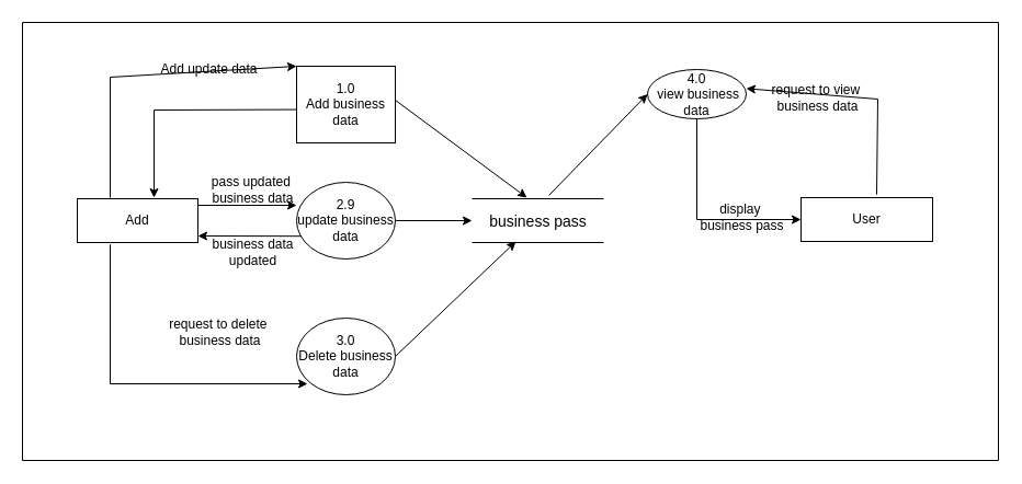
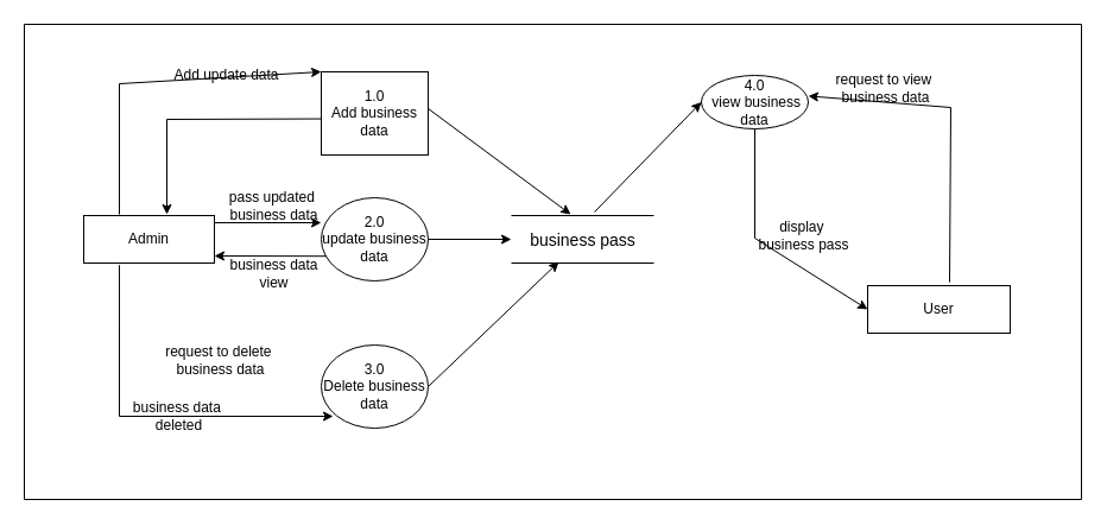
  <mxCell id="0" />
  <mxCell id="1" parent="0" />
- <mxCell id="2" value="Add" style="rounded=0;whiteSpace=wrap;html=1;" vertex="1" parent="1"><mxGeometry x="70" y="181" width="110" height="40" as="geometry" /></mxCell>
+ <mxCell id="2" value="Admin" style="rounded=0;whiteSpace=wrap;html=1;" vertex="1" parent="1"><mxGeometry x="70" y="181" width="110" height="40" as="geometry" /></mxCell>
  <mxCell id="3" value="1.0&lt;div&gt;Add business data&lt;/div&gt;" style="whiteSpace=wrap;html=1;rounded=0;" vertex="1" parent="1"><mxGeometry x="270" y="60" width="90" height="70" as="geometry" /></mxCell>
  <mxCell id="4" value="" style="group" vertex="1" connectable="0" parent="1"><mxGeometry x="430" y="181" width="120" height="40" as="geometry" /></mxCell>
  <mxCell id="5" value="" style="endArrow=none;html=1;rounded=0;" edge="1" parent="4"><mxGeometry width="50" height="50" relative="1" as="geometry"><mxPoint as="sourcePoint" /><mxPoint x="120" as="targetPoint" /></mxGeometry></mxCell>
  <mxCell id="6" value="" style="endArrow=none;html=1;rounded=0;" edge="1" parent="4"><mxGeometry width="50" height="50" relative="1" as="geometry"><mxPoint y="40" as="sourcePoint" /><mxPoint x="120" y="40" as="targetPoint" /></mxGeometry></mxCell>
  <mxCell id="7" value="&lt;font style=&quot;font-size: 14px;&quot;&gt;business pass&lt;/font&gt;" style="text;html=1;align=center;verticalAlign=middle;resizable=0;points=[];autosize=1;strokeColor=none;fillColor=none;" vertex="1" parent="4"><mxGeometry x="5" y="6" width="110" height="30" as="geometry" /></mxCell>
- <mxCell id="8" value="2.9&lt;div&gt;update business data&lt;/div&gt;" style="ellipse;whiteSpace=wrap;html=1;" vertex="1" parent="1"><mxGeometry x="270" y="166" width="90" height="70" as="geometry" /></mxCell>
+ <mxCell id="8" value="2.0&lt;div&gt;update business data&lt;/div&gt;" style="ellipse;whiteSpace=wrap;html=1;" vertex="1" parent="1"><mxGeometry x="270" y="166" width="90" height="70" as="geometry" /></mxCell>
  <mxCell id="9" value="3.0&lt;div&gt;Delete business data&lt;/div&gt;" style="ellipse;whiteSpace=wrap;html=1;" vertex="1" parent="1"><mxGeometry x="270" y="290" width="90" height="70" as="geometry" /></mxCell>
  <mxCell id="10" value="" style="endArrow=classic;html=1;rounded=0;entryX=0;entryY=0;entryDx=0;entryDy=0;" edge="1" parent="1" target="3"><mxGeometry width="50" height="50" relative="1" as="geometry"><mxPoint x="100" y="180" as="sourcePoint" /><mxPoint x="330" y="170" as="targetPoint" /><Array as="points"><mxPoint x="100" y="70" /></Array></mxGeometry></mxCell>
  <mxCell id="11" value="" style="endArrow=classic;html=1;rounded=0;exitX=-0.004;exitY=0.565;exitDx=0;exitDy=0;exitPerimeter=0;" edge="1" parent="1" source="3"><mxGeometry width="50" height="50" relative="1" as="geometry"><mxPoint x="280" y="220" as="sourcePoint" /><mxPoint x="140" y="180" as="targetPoint" /><Array as="points"><mxPoint x="140" y="100" /></Array></mxGeometry></mxCell>
  <mxCell id="12" value="" style="endArrow=classic;html=1;rounded=0;exitX=1;exitY=0.25;exitDx=0;exitDy=0;" edge="1" parent="1"><mxGeometry width="50" height="50" relative="1" as="geometry"><mxPoint x="180" y="187" as="sourcePoint" /><mxPoint x="270" y="187" as="targetPoint" /></mxGeometry></mxCell>
  <mxCell id="13" value="" style="endArrow=classic;html=1;rounded=0;exitX=0.049;exitY=0.703;exitDx=0;exitDy=0;exitPerimeter=0;" edge="1" parent="1" source="8"><mxGeometry width="50" height="50" relative="1" as="geometry"><mxPoint x="260" y="214.98" as="sourcePoint" /><mxPoint x="180" y="215" as="targetPoint" /></mxGeometry></mxCell>
  <mxCell id="14" value="" style="endArrow=classic;html=1;rounded=0;exitX=0.273;exitY=1.043;exitDx=0;exitDy=0;exitPerimeter=0;" edge="1" parent="1" source="2"><mxGeometry width="50" height="50" relative="1" as="geometry"><mxPoint x="230" y="400" as="sourcePoint" /><mxPoint x="280" y="350" as="targetPoint" /><Array as="points"><mxPoint x="100" y="350" /></Array></mxGeometry></mxCell>
  <mxCell id="15" value="Add update data" style="text;html=1;align=center;verticalAlign=middle;resizable=0;points=[];autosize=1;strokeColor=none;fillColor=none;" vertex="1" parent="1"><mxGeometry x="130" y="48" width="120" height="30" as="geometry" /></mxCell>
  <mxCell id="16" value="pass updated&amp;nbsp;&lt;div&gt;business data&lt;/div&gt;" style="text;html=1;align=center;verticalAlign=middle;resizable=0;points=[];autosize=1;strokeColor=none;fillColor=none;" vertex="1" parent="1"><mxGeometry x="180" y="153" width="100" height="40" as="geometry" /></mxCell>
- <mxCell id="17" value="business data&lt;div&gt;updated&lt;/div&gt;" style="text;html=1;align=center;verticalAlign=middle;resizable=0;points=[];autosize=1;strokeColor=none;fillColor=none;" vertex="1" parent="1"><mxGeometry x="180" y="210" width="100" height="40" as="geometry" /></mxCell>
- <mxCell id="18" value="request to delete&amp;nbsp;&lt;div&gt;business data&lt;/div&gt;" style="text;html=1;align=center;verticalAlign=middle;resizable=0;points=[];autosize=1;strokeColor=none;fillColor=none;" vertex="1" parent="1"><mxGeometry x="140" y="283" width="120" height="40" as="geometry" /></mxCell>
+ <mxCell id="17" value="business data&lt;div&gt;view&lt;/div&gt;" style="text;html=1;align=center;verticalAlign=middle;resizable=0;points=[];autosize=1;strokeColor=none;fillColor=none;" vertex="1" parent="1"><mxGeometry x="180" y="210" width="100" height="40" as="geometry" /></mxCell>
+ <mxCell id="18" value="request to delete&amp;nbsp;&lt;div&gt;business data&lt;/div&gt;" style="text;html=1;align=center;verticalAlign=middle;resizable=0;points=[];autosize=1;strokeColor=none;fillColor=none;" vertex="1" parent="1"><mxGeometry x="125" y="283" width="120" height="40" as="geometry" /></mxCell>
+ <mxCell id="19" value="business data&amp;nbsp;&lt;div&gt;deleted&lt;/div&gt;" style="text;html=1;align=center;verticalAlign=middle;resizable=0;points=[];autosize=1;strokeColor=none;fillColor=none;" vertex="1" parent="1"><mxGeometry x="100" y="330" width="100" height="40" as="geometry" /></mxCell>
  <mxCell id="20" value="" style="endArrow=classic;html=1;rounded=0;exitX=1.005;exitY=0.447;exitDx=0;exitDy=0;exitPerimeter=0;" edge="1" parent="1" source="3"><mxGeometry width="50" height="50" relative="1" as="geometry"><mxPoint x="530" y="260" as="sourcePoint" /><mxPoint x="480" y="180" as="targetPoint" /></mxGeometry></mxCell>
- <mxCell id="21" value="User" style="rounded=0;whiteSpace=wrap;html=1;" vertex="1" parent="1"><mxGeometry x="730" y="180" width="120" height="40" as="geometry" /></mxCell>
+ <mxCell id="21" value="User" style="rounded=0;whiteSpace=wrap;html=1;" vertex="1" parent="1"><mxGeometry x="730" y="240" width="120" height="40" as="geometry" /></mxCell>
  <mxCell id="22" value="4.0&lt;div&gt;&amp;nbsp;view business data&lt;/div&gt;" style="ellipse;whiteSpace=wrap;html=1;" vertex="1" parent="1"><mxGeometry x="590" y="63" width="90" height="45" as="geometry" /></mxCell>
  <mxCell id="23" value="" style="endArrow=classic;html=1;rounded=0;entryX=1;entryY=0.386;entryDx=0;entryDy=0;entryPerimeter=0;exitX=0.575;exitY=-0.071;exitDx=0;exitDy=0;exitPerimeter=0;" edge="1" parent="1" source="21" target="22"><mxGeometry width="50" height="50" relative="1" as="geometry"><mxPoint x="540" y="230" as="sourcePoint" /><mxPoint x="590" y="180" as="targetPoint" /><Array as="points"><mxPoint x="800" y="90" /></Array></mxGeometry></mxCell>
- <mxCell id="24" value="request to view&amp;nbsp;&lt;div&gt;business data&lt;/div&gt;" style="text;html=1;align=center;verticalAlign=middle;resizable=0;points=[];autosize=1;strokeColor=none;fillColor=none;" vertex="1" parent="1"><mxGeometry x="690" y="69" width="110" height="40" as="geometry" /></mxCell>
+ <mxCell id="24" value="request to view&amp;nbsp;&lt;div&gt;business data&lt;/div&gt;" style="text;html=1;align=center;verticalAlign=middle;resizable=0;points=[];autosize=1;strokeColor=none;fillColor=none;" vertex="1" parent="1"><mxGeometry x="690" y="54" width="110" height="40" as="geometry" /></mxCell>
  <mxCell id="25" value="" style="endArrow=classic;html=1;rounded=0;entryX=0;entryY=0.5;entryDx=0;entryDy=0;exitX=0.5;exitY=1;exitDx=0;exitDy=0;" edge="1" parent="1" source="22" target="21"><mxGeometry width="50" height="50" relative="1" as="geometry"><mxPoint x="540" y="230" as="sourcePoint" /><mxPoint x="590" y="180" as="targetPoint" /><Array as="points"><mxPoint x="635" y="200" /></Array></mxGeometry></mxCell>
  <mxCell id="26" value="display&amp;nbsp;&lt;div&gt;business pass&lt;/div&gt;" style="text;html=1;align=center;verticalAlign=middle;resizable=0;points=[];autosize=1;strokeColor=none;fillColor=none;" vertex="1" parent="1"><mxGeometry x="626" y="178" width="100" height="40" as="geometry" /></mxCell>
  <mxCell id="27" value="" style="endArrow=classic;html=1;rounded=0;entryX=0;entryY=0.5;entryDx=0;entryDy=0;" edge="1" parent="1" target="22"><mxGeometry width="50" height="50" relative="1" as="geometry"><mxPoint x="500" y="178" as="sourcePoint" /><mxPoint x="550" y="128" as="targetPoint" /></mxGeometry></mxCell>
  <mxCell id="28" value="" style="endArrow=classic;html=1;rounded=0;exitX=1;exitY=0.5;exitDx=0;exitDy=0;" edge="1" parent="1" source="8"><mxGeometry width="50" height="50" relative="1" as="geometry"><mxPoint x="540" y="310" as="sourcePoint" /><mxPoint x="430" y="201" as="targetPoint" /></mxGeometry></mxCell>
  <mxCell id="29" value="" style="endArrow=classic;html=1;rounded=0;exitX=1;exitY=0.5;exitDx=0;exitDy=0;" edge="1" parent="1" source="9"><mxGeometry width="50" height="50" relative="1" as="geometry"><mxPoint x="540" y="310" as="sourcePoint" /><mxPoint x="470" y="220" as="targetPoint" /></mxGeometry></mxCell>
  <mxCell id="30" value="" style="swimlane;startSize=0;" vertex="1" parent="1"><mxGeometry width="890" height="400" as="geometry" x="20" y="20" /></mxCell>
